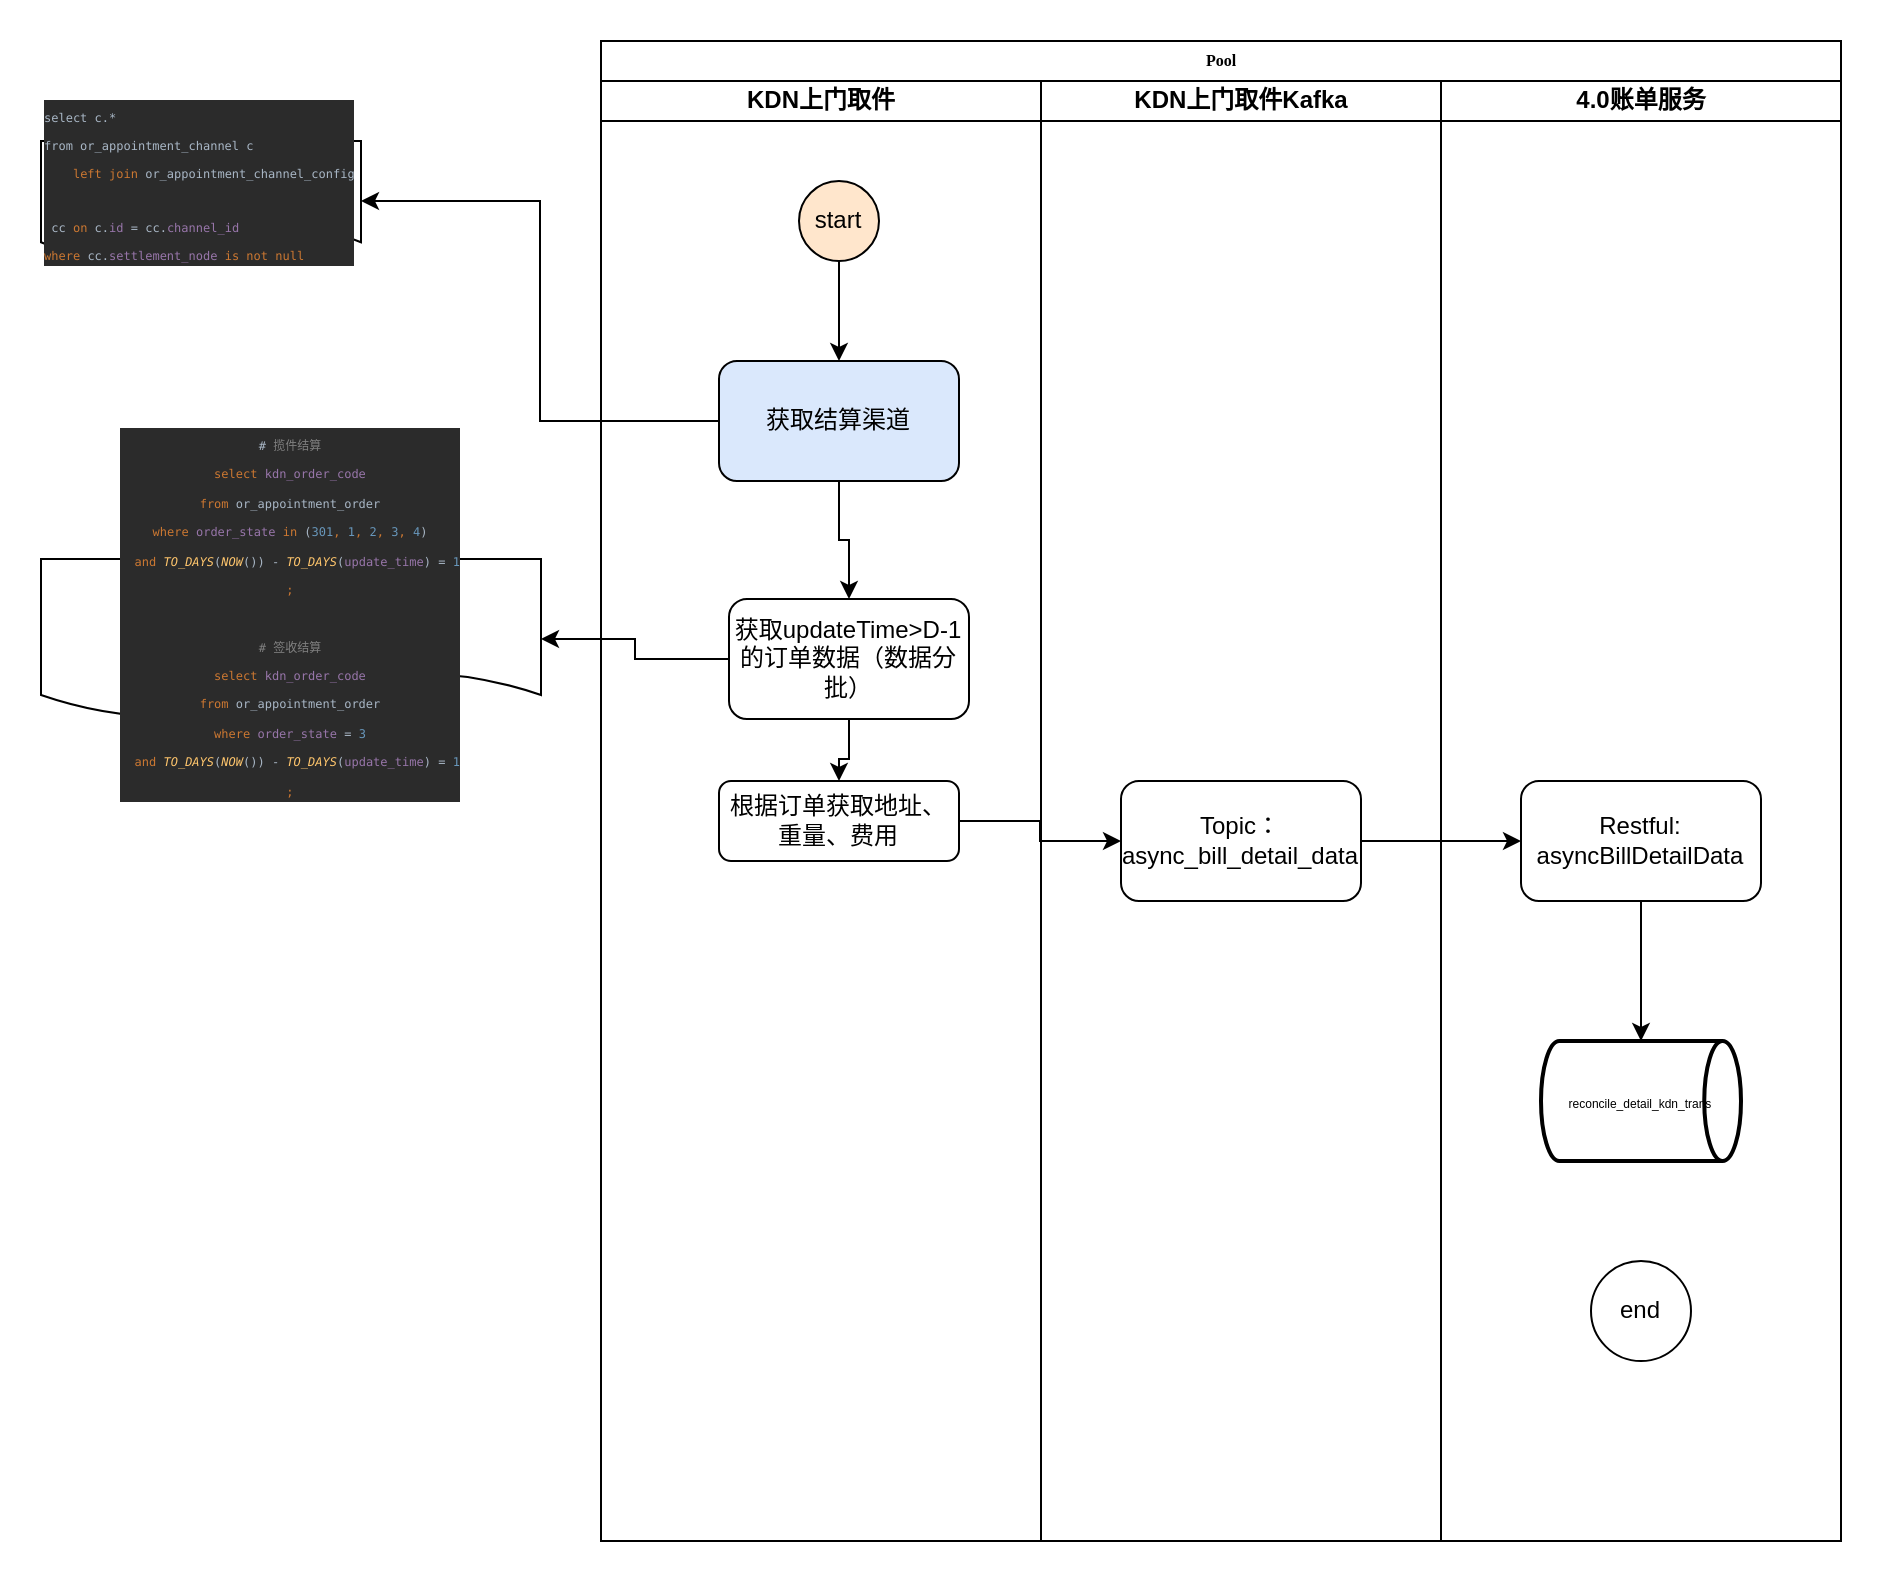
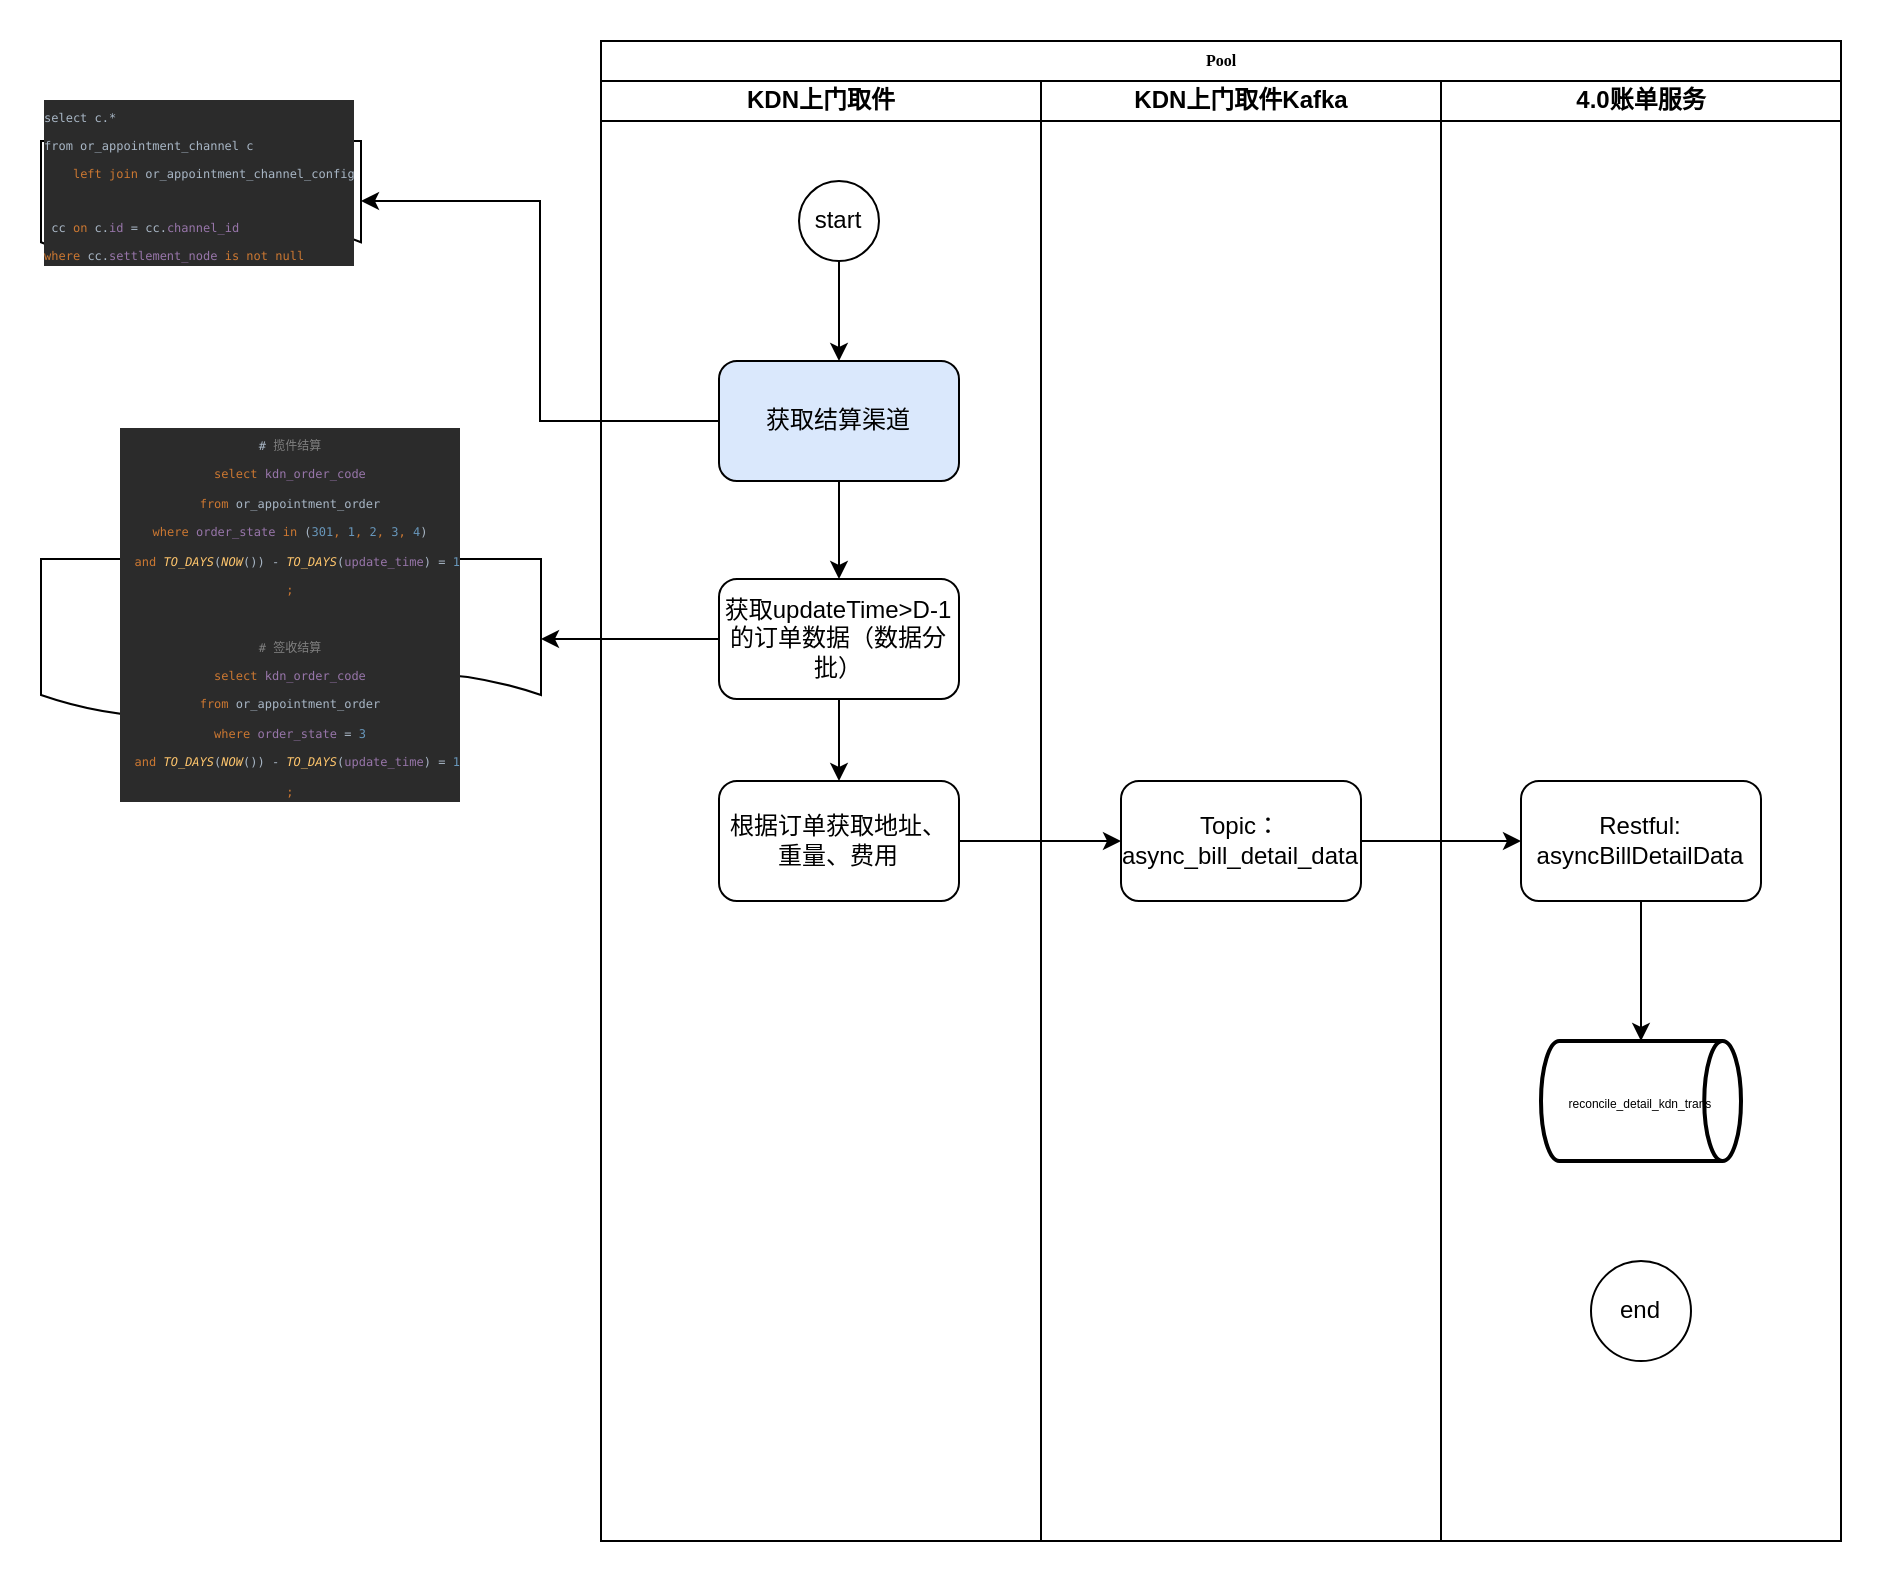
  <mxCell id="0" />
  <mxCell id="1" parent="0" />
  <mxCell id="2" value="Pool" style="swimlane;html=1;childLayout=stackLayout;startSize=20;rounded=0;shadow=0;labelBackgroundColor=none;strokeWidth=1;fontFamily=Verdana;fontSize=8;align=center;" parent="1" vertex="1"><mxGeometry x="300" y="20" width="620" height="750" as="geometry" /></mxCell>
  <mxCell id="3" value="KDN上门取件" style="swimlane;html=1;startSize=20;" parent="2" vertex="1"><mxGeometry y="20" width="220" height="730" as="geometry" /></mxCell>
  <mxCell id="4" value="获取结算渠道" style="rounded=1;whiteSpace=wrap;html=1;fillColor=#dae8fc;" vertex="1" parent="3"><mxGeometry x="59" y="140" width="120" height="60" as="geometry" /></mxCell>
  <mxCell id="5" style="edgeStyle=orthogonalEdgeStyle;rounded=0;orthogonalLoop=1;jettySize=auto;html=1;exitX=0.5;exitY=1;exitDx=0;exitDy=0;" edge="1" parent="3" source="6" target="4"><mxGeometry relative="1" as="geometry" /></mxCell>
- <mxCell id="6" value="start" style="ellipse;whiteSpace=wrap;html=1;aspect=fixed;fillColor=#ffe6cc;" vertex="1" parent="3"><mxGeometry x="99" y="50" width="40" height="40" as="geometry" /></mxCell>
- <mxCell id="7" value="获取updateTime&amp;gt;D-1的订单数据（数据分批）" style="whiteSpace=wrap;html=1;rounded=1;" vertex="1" parent="3"><mxGeometry x="64" y="259" width="120" height="60" as="geometry" /></mxCell>
+ <mxCell id="6" value="start" style="ellipse;whiteSpace=wrap;html=1;aspect=fixed;" vertex="1" parent="3"><mxGeometry x="99" y="50" width="40" height="40" as="geometry" /></mxCell>
+ <mxCell id="7" value="获取updateTime&amp;gt;D-1的订单数据（数据分批）" style="whiteSpace=wrap;html=1;rounded=1;" vertex="1" parent="3"><mxGeometry x="59" y="249" width="120" height="60" as="geometry" /></mxCell>
  <mxCell id="8" value="" style="edgeStyle=orthogonalEdgeStyle;rounded=0;orthogonalLoop=1;jettySize=auto;html=1;" edge="1" parent="3" source="4" target="7"><mxGeometry relative="1" as="geometry" /></mxCell>
- <mxCell id="9" value="根据订单获取地址、重量、费用" style="whiteSpace=wrap;html=1;rounded=1;" vertex="1" parent="3"><mxGeometry x="59" y="350" width="120" height="40" as="geometry" /></mxCell>
+ <mxCell id="9" value="根据订单获取地址、重量、费用" style="whiteSpace=wrap;html=1;rounded=1;" vertex="1" parent="3"><mxGeometry x="59" y="350" width="120" height="60" as="geometry" /></mxCell>
  <mxCell id="10" value="" style="edgeStyle=orthogonalEdgeStyle;rounded=0;orthogonalLoop=1;jettySize=auto;html=1;" edge="1" parent="3" source="7" target="9"><mxGeometry relative="1" as="geometry" /></mxCell>
  <mxCell id="11" value="&lt;pre style=&quot;background-color: rgb(43, 43, 43); color: rgb(169, 183, 198); font-family: &amp;quot;JetBrains Mono&amp;quot;, monospace;&quot;&gt;&lt;pre style=&quot;font-family: &amp;quot;JetBrains Mono&amp;quot;, monospace;&quot;&gt;&lt;font style=&quot;font-size: 6px;&quot;&gt;select c.*&lt;br&gt;from or_appointment_channel c&lt;br&gt;    &lt;span style=&quot;color: rgb(204, 120, 50);&quot;&gt;left join &lt;/span&gt;or_appointment_channel_config&lt;/font&gt;&lt;/pre&gt;&lt;pre style=&quot;font-family: &amp;quot;JetBrains Mono&amp;quot;, monospace;&quot;&gt;&lt;font style=&quot;font-size: 6px;&quot;&gt; cc &lt;span style=&quot;color: rgb(204, 120, 50);&quot;&gt;on &lt;/span&gt;c.&lt;span style=&quot;color: rgb(152, 118, 170);&quot;&gt;id &lt;/span&gt;= cc.&lt;span style=&quot;color: rgb(152, 118, 170);&quot;&gt;channel_id&lt;br&gt;&lt;/span&gt;&lt;span style=&quot;color: rgb(204, 120, 50);&quot;&gt;where &lt;/span&gt;cc.&lt;span style=&quot;color: rgb(152, 118, 170);&quot;&gt;settlement_node &lt;/span&gt;&lt;span style=&quot;color: rgb(204, 120, 50);&quot;&gt;is not null &lt;/span&gt;&lt;/font&gt;&lt;/pre&gt;&lt;/pre&gt;" style="shape=document;whiteSpace=wrap;html=1;boundedLbl=1;rounded=1;align=left;size=0.312;" vertex="1" parent="3"><mxGeometry x="-280" y="30" width="160" height="60" as="geometry" /></mxCell>
  <mxCell id="12" value="" style="edgeStyle=orthogonalEdgeStyle;rounded=0;orthogonalLoop=1;jettySize=auto;html=1;entryX=1;entryY=0.5;entryDx=0;entryDy=0;" edge="1" parent="3" source="4" target="11"><mxGeometry relative="1" as="geometry" /></mxCell>
  <mxCell id="13" value="&lt;pre style=&quot;background-color: rgb(43, 43, 43); color: rgb(169, 183, 198); font-family: &amp;quot;JetBrains Mono&amp;quot;, monospace;&quot;&gt;&lt;font style=&quot;font-size: 6px;&quot;&gt;# &lt;span style=&quot;color: rgb(128, 128, 128); font-family: 宋体, monospace;&quot;&gt;揽件结算&lt;br&gt;&lt;/span&gt;&lt;span style=&quot;color: rgb(204, 120, 50);&quot;&gt;select &lt;/span&gt;&lt;span style=&quot;color: rgb(152, 118, 170);&quot;&gt;kdn_order_code&lt;br&gt;&lt;/span&gt;&lt;span style=&quot;color: rgb(204, 120, 50);&quot;&gt;from &lt;/span&gt;or_appointment_order&lt;br&gt;&lt;span style=&quot;color: rgb(204, 120, 50);&quot;&gt;where &lt;/span&gt;&lt;span style=&quot;color: rgb(152, 118, 170);&quot;&gt;order_state &lt;/span&gt;&lt;span style=&quot;color: rgb(204, 120, 50);&quot;&gt;in &lt;/span&gt;(&lt;span style=&quot;color: rgb(104, 151, 187);&quot;&gt;301&lt;/span&gt;&lt;span style=&quot;color: rgb(204, 120, 50);&quot;&gt;, &lt;/span&gt;&lt;span style=&quot;color: rgb(104, 151, 187);&quot;&gt;1&lt;/span&gt;&lt;span style=&quot;color: rgb(204, 120, 50);&quot;&gt;, &lt;/span&gt;&lt;span style=&quot;color: rgb(104, 151, 187);&quot;&gt;2&lt;/span&gt;&lt;span style=&quot;color: rgb(204, 120, 50);&quot;&gt;, &lt;/span&gt;&lt;span style=&quot;color: rgb(104, 151, 187);&quot;&gt;3&lt;/span&gt;&lt;span style=&quot;color: rgb(204, 120, 50);&quot;&gt;, &lt;/span&gt;&lt;span style=&quot;color: rgb(104, 151, 187);&quot;&gt;4&lt;/span&gt;)&lt;br&gt;  &lt;span style=&quot;color: rgb(204, 120, 50);&quot;&gt;and &lt;/span&gt;&lt;span style=&quot;color: rgb(255, 198, 109); font-style: italic;&quot;&gt;TO_DAYS&lt;/span&gt;(&lt;span style=&quot;color: rgb(255, 198, 109); font-style: italic;&quot;&gt;NOW&lt;/span&gt;()) - &lt;span style=&quot;color: rgb(255, 198, 109); font-style: italic;&quot;&gt;TO_DAYS&lt;/span&gt;(&lt;span style=&quot;color: rgb(152, 118, 170);&quot;&gt;update_time&lt;/span&gt;) = &lt;span style=&quot;color: rgb(104, 151, 187);&quot;&gt;1&lt;br&gt;&lt;/span&gt;&lt;span style=&quot;color: rgb(204, 120, 50);&quot;&gt;;&lt;br&gt;&lt;/span&gt;&lt;span style=&quot;color: rgb(204, 120, 50);&quot;&gt;&lt;br&gt;&lt;/span&gt;&lt;span style=&quot;color: rgb(128, 128, 128);&quot;&gt;# &lt;/span&gt;&lt;span style=&quot;color: rgb(128, 128, 128); font-family: 宋体, monospace;&quot;&gt;签收结算&lt;br&gt;&lt;/span&gt;&lt;span style=&quot;color: rgb(204, 120, 50);&quot;&gt;select &lt;/span&gt;&lt;span style=&quot;color: rgb(152, 118, 170);&quot;&gt;kdn_order_code&lt;br&gt;&lt;/span&gt;&lt;span style=&quot;color: rgb(204, 120, 50);&quot;&gt;from &lt;/span&gt;or_appointment_order&lt;br&gt;&lt;span style=&quot;color: rgb(204, 120, 50);&quot;&gt;where &lt;/span&gt;&lt;span style=&quot;color: rgb(152, 118, 170);&quot;&gt;order_state &lt;/span&gt;= &lt;span style=&quot;color: rgb(104, 151, 187);&quot;&gt;3&lt;br&gt;&lt;/span&gt;&lt;span style=&quot;color: rgb(104, 151, 187);&quot;&gt;  &lt;/span&gt;&lt;span style=&quot;color: rgb(204, 120, 50);&quot;&gt;and &lt;/span&gt;&lt;span style=&quot;color: rgb(255, 198, 109); font-style: italic;&quot;&gt;TO_DAYS&lt;/span&gt;(&lt;span style=&quot;color: rgb(255, 198, 109); font-style: italic;&quot;&gt;NOW&lt;/span&gt;()) - &lt;span style=&quot;color: rgb(255, 198, 109); font-style: italic;&quot;&gt;TO_DAYS&lt;/span&gt;(&lt;span style=&quot;color: rgb(152, 118, 170);&quot;&gt;update_time&lt;/span&gt;) = &lt;span style=&quot;color: rgb(104, 151, 187);&quot;&gt;1&lt;br&gt;&lt;/span&gt;&lt;span style=&quot;color: rgb(204, 120, 50);&quot;&gt;;&lt;/span&gt;&lt;/font&gt;&lt;/pre&gt;" style="shape=document;whiteSpace=wrap;html=1;boundedLbl=1;rounded=1;" vertex="1" parent="3"><mxGeometry x="-280" y="239" width="250" height="80" as="geometry" /></mxCell>
  <mxCell id="14" value="" style="edgeStyle=orthogonalEdgeStyle;rounded=0;orthogonalLoop=1;jettySize=auto;html=1;" edge="1" parent="3" source="7" target="13"><mxGeometry relative="1" as="geometry" /></mxCell>
  <mxCell id="15" value="KDN上门取件Kafka" style="swimlane;html=1;startSize=20;" parent="2" vertex="1"><mxGeometry x="220" y="20" width="200" height="730" as="geometry" /></mxCell>
  <mxCell id="16" value="Topic：async_bill_detail_data" style="whiteSpace=wrap;html=1;rounded=1;" vertex="1" parent="15"><mxGeometry x="40" y="350" width="120" height="60" as="geometry" /></mxCell>
  <mxCell id="17" value="" style="edgeStyle=orthogonalEdgeStyle;rounded=0;orthogonalLoop=1;jettySize=auto;html=1;" edge="1" parent="2" source="9" target="16"><mxGeometry relative="1" as="geometry" /></mxCell>
  <mxCell id="18" value="" style="edgeStyle=orthogonalEdgeStyle;rounded=0;orthogonalLoop=1;jettySize=auto;html=1;" edge="1" parent="2" source="16" target="20"><mxGeometry relative="1" as="geometry" /></mxCell>
  <mxCell id="19" value="4.0账单服务" style="swimlane;html=1;startSize=20;" parent="2" vertex="1"><mxGeometry x="420" y="20" width="200" height="730" as="geometry" /></mxCell>
  <mxCell id="20" value="Restful:&lt;br&gt;asyncBillDetailData" style="whiteSpace=wrap;html=1;rounded=1;" vertex="1" parent="19"><mxGeometry x="40" y="350" width="120" height="60" as="geometry" /></mxCell>
  <mxCell id="21" value="end" style="ellipse;whiteSpace=wrap;html=1;rounded=1;" vertex="1" parent="19"><mxGeometry x="75" y="590" width="50" height="50" as="geometry" /></mxCell>
  <mxCell id="22" value="" style="edgeStyle=orthogonalEdgeStyle;rounded=0;orthogonalLoop=1;jettySize=auto;html=1;entryX=0.5;entryY=0;entryDx=0;entryDy=0;entryPerimeter=0;" edge="1" parent="19" source="20" target="23"><mxGeometry relative="1" as="geometry"><mxPoint x="100" y="470" as="targetPoint" /></mxGeometry></mxCell>
  <mxCell id="23" value="&lt;font style=&quot;font-size: 6px;&quot;&gt;reconcile_detail_kdn_trans&lt;/font&gt;" style="strokeWidth=2;html=1;shape=mxgraph.flowchart.direct_data;whiteSpace=wrap;" vertex="1" parent="19"><mxGeometry x="50" y="480" width="100" height="60" as="geometry" /></mxCell>
